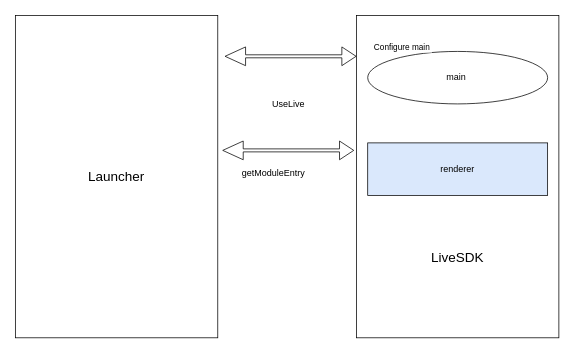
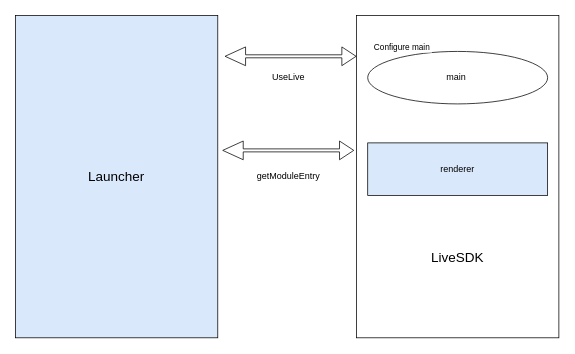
  <mxCell id="0" />
  <mxCell id="1" parent="0" />
- <mxCell id="2" value="&lt;font style=&quot;font-size: 18px;&quot;&gt;Launcher&lt;/font&gt;" style="rounded=0;whiteSpace=wrap;html=1;" vertex="1" parent="1"><mxGeometry x="20" y="20" width="270" height="430" as="geometry" /></mxCell>
+ <mxCell id="2" value="&lt;font style=&quot;font-size: 18px;&quot;&gt;Launcher&lt;/font&gt;" style="rounded=0;whiteSpace=wrap;html=1;fillColor=#dae8fc;" vertex="1" parent="1"><mxGeometry x="20" y="20" width="270" height="430" as="geometry" /></mxCell>
  <mxCell id="3" value="&lt;div&gt;&lt;br&gt;&lt;/div&gt;&lt;div&gt;&lt;br&gt;&lt;/div&gt;&lt;div&gt;&lt;br&gt;&lt;/div&gt;&lt;div&gt;&lt;br&gt;&lt;/div&gt;&lt;div&gt;&lt;br&gt;&lt;/div&gt;&lt;div&gt;&lt;br&gt;&lt;/div&gt;&lt;div&gt;&lt;br&gt;&lt;/div&gt;&lt;div&gt;&lt;br&gt;&lt;/div&gt;&lt;div&gt;&lt;br&gt;&lt;/div&gt;&lt;div&gt;&lt;br&gt;&lt;/div&gt;&lt;div&gt;&lt;br&gt;&lt;/div&gt;&lt;div&gt;&lt;br&gt;&lt;/div&gt;&lt;div&gt;&lt;br&gt;&lt;/div&gt;&lt;div&gt;&lt;br&gt;&lt;/div&gt;&lt;div&gt;&lt;br&gt;&lt;/div&gt;&lt;div&gt;&lt;font style=&quot;font-size: 18px;&quot;&gt;LiveSDK&lt;/font&gt;&lt;/div&gt;" style="rounded=0;whiteSpace=wrap;html=1;" vertex="1" parent="1"><mxGeometry x="475" y="20" width="270" height="430" as="geometry" /></mxCell>
  <mxCell id="4" value="main&amp;nbsp;" style="ellipse;whiteSpace=wrap;html=1;" vertex="1" parent="1"><mxGeometry x="490" y="68" width="240" height="70" as="geometry" /></mxCell>
  <mxCell id="5" value="renderer" style="rounded=0;whiteSpace=wrap;html=1;fillColor=#dae8fc;" vertex="1" parent="1"><mxGeometry x="490" y="190" width="240" height="70" as="geometry" /></mxCell>
  <mxCell id="6" value="" style="shape=flexArrow;endArrow=classic;startArrow=classic;html=1;rounded=0;width=4;startSize=8.78;entryX=0.014;entryY=0.104;entryDx=0;entryDy=0;entryPerimeter=0;" edge="1" parent="1"><mxGeometry width="100" height="100" relative="1" as="geometry"><mxPoint x="299.22" y="74.5" as="sourcePoint" /><mxPoint x="475" y="74.5" as="targetPoint" /></mxGeometry></mxCell>
  <mxCell id="7" value="Configure main&amp;nbsp;" style="edgeLabel;html=1;align=center;verticalAlign=middle;resizable=0;points=[];" vertex="1" connectable="0" parent="6"><mxGeometry x="0.726" y="-2" relative="1" as="geometry"><mxPoint x="85" y="-14" as="offset" /></mxGeometry></mxCell>
- <mxCell id="8" value="UseLive" style="text;html=1;align=center;verticalAlign=middle;resizable=0;points=[];autosize=1;strokeColor=none;fillColor=none;" vertex="1" parent="1"><mxGeometry x="349" y="123" width="70" height="30" as="geometry" /></mxCell>
+ <mxCell id="8" value="UseLive" style="text;html=1;align=center;verticalAlign=middle;resizable=0;points=[];autosize=1;strokeColor=none;fillColor=none;" vertex="1" parent="1"><mxGeometry x="349" y="88" width="70" height="30" as="geometry" /></mxCell>
  <mxCell id="9" value="" style="shape=flexArrow;endArrow=classic;startArrow=classic;html=1;rounded=0;width=4;startSize=8.78;entryX=0.014;entryY=0.104;entryDx=0;entryDy=0;entryPerimeter=0;" edge="1" parent="1"><mxGeometry width="100" height="100" relative="1" as="geometry"><mxPoint x="296.11" y="200" as="sourcePoint" /><mxPoint x="471.89" y="200" as="targetPoint" /></mxGeometry></mxCell>
- <mxCell id="10" value="getModuleEntry" style="text;html=1;align=center;verticalAlign=middle;resizable=0;points=[];autosize=1;strokeColor=none;fillColor=none;" vertex="1" parent="1"><mxGeometry x="309" y="215" width="110" height="30" as="geometry" /></mxCell>
+ <mxCell id="10" value="getModuleEntry" style="text;html=1;align=center;verticalAlign=middle;resizable=0;points=[];autosize=1;strokeColor=none;fillColor=none;" vertex="1" parent="1"><mxGeometry x="329" y="220" width="110" height="30" as="geometry" /></mxCell>
